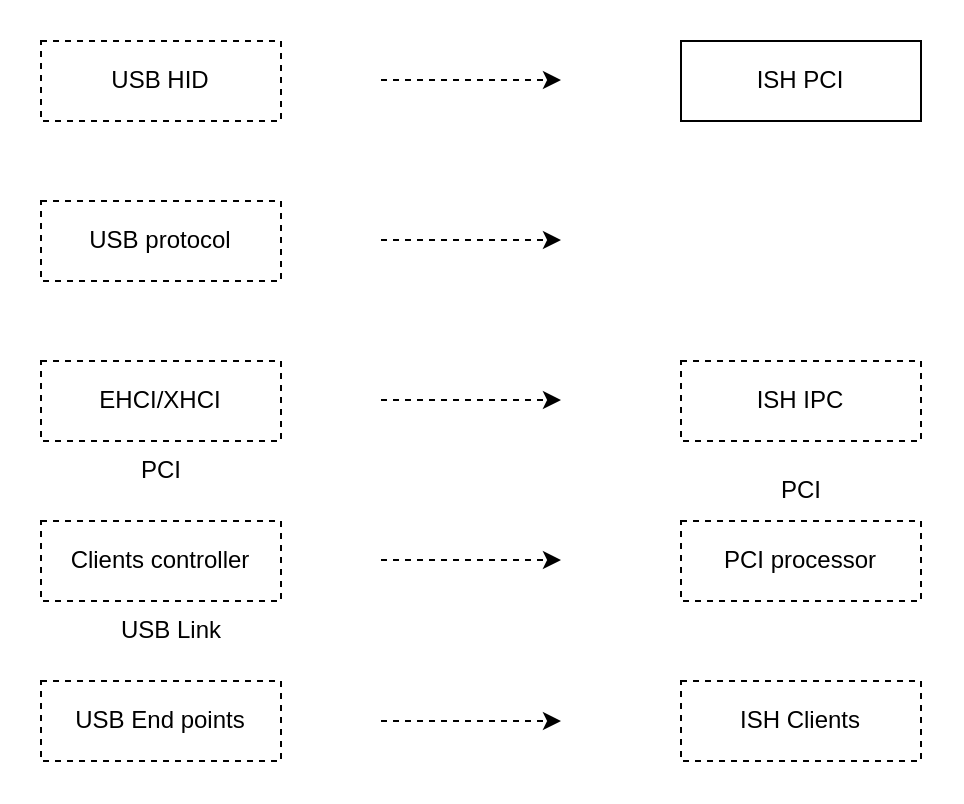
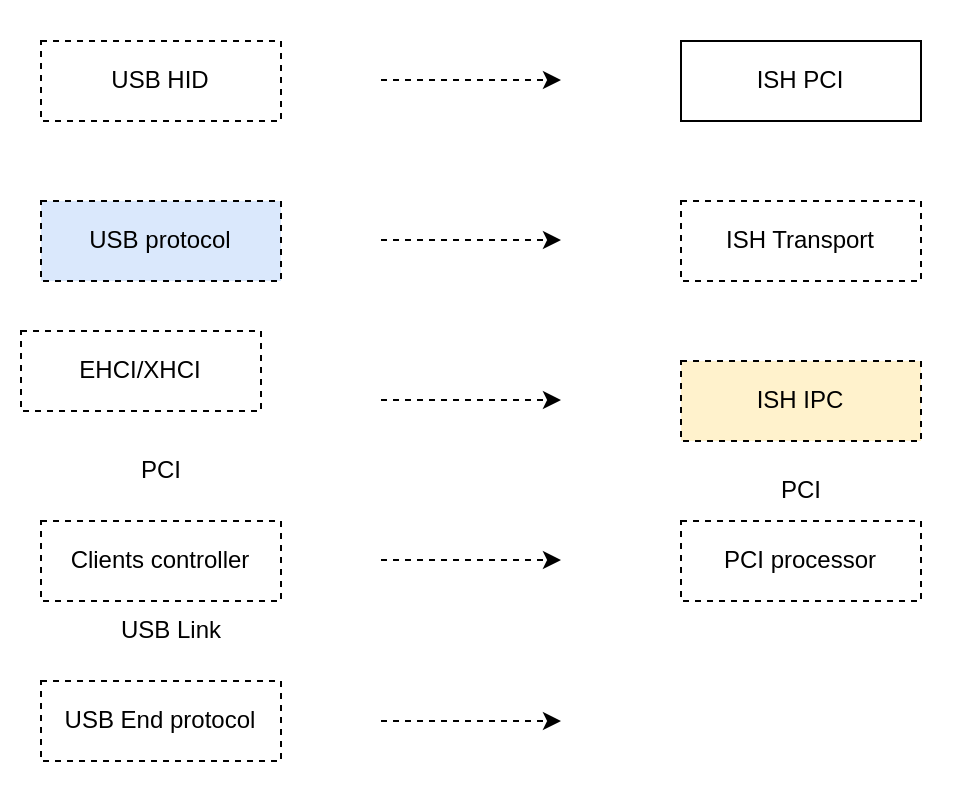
  <mxCell id="0" />
  <mxCell id="1" parent="0" />
  <mxCell id="2" value="USB HID" style="rounded=0;whiteSpace=wrap;html=1;dashed=1;" vertex="1" parent="1"><mxGeometry x="20" y="20" width="120" height="40" as="geometry" /></mxCell>
- <mxCell id="3" value="USB protocol" style="rounded=0;whiteSpace=wrap;html=1;dashed=1;" vertex="1" parent="1"><mxGeometry x="20" y="100" width="120" height="40" as="geometry" /></mxCell>
- <mxCell id="4" value="EHCI/XHCI" style="rounded=0;whiteSpace=wrap;html=1;dashed=1;" vertex="1" parent="1"><mxGeometry x="20" y="180" width="120" height="40" as="geometry" /></mxCell>
+ <mxCell id="3" value="USB protocol" style="rounded=0;whiteSpace=wrap;html=1;dashed=1;fillColor=#dae8fc;" vertex="1" parent="1"><mxGeometry x="20" y="100" width="120" height="40" as="geometry" /></mxCell>
+ <mxCell id="4" value="EHCI/XHCI" style="rounded=0;whiteSpace=wrap;html=1;dashed=1;" vertex="1" parent="1"><mxGeometry x="10" y="165" width="120" height="40" as="geometry" /></mxCell>
  <mxCell id="5" value="Clients controller" style="rounded=0;whiteSpace=wrap;html=1;dashed=1;" vertex="1" parent="1"><mxGeometry x="20" y="260" width="120" height="40" as="geometry" /></mxCell>
- <mxCell id="6" value="USB End points" style="rounded=0;whiteSpace=wrap;html=1;dashed=1;" vertex="1" parent="1"><mxGeometry x="20" y="340" width="120" height="40" as="geometry" /></mxCell>
+ <mxCell id="6" value="USB End protocol" style="rounded=0;whiteSpace=wrap;html=1;dashed=1;" vertex="1" parent="1"><mxGeometry x="20" y="340" width="120" height="40" as="geometry" /></mxCell>
  <mxCell id="7" value="ISH PCI" style="rounded=0;whiteSpace=wrap;html=1;" vertex="1" parent="1"><mxGeometry x="340" y="20" width="120" height="40" as="geometry" /></mxCell>
- <mxCell id="9" value="ISH IPC" style="rounded=0;whiteSpace=wrap;html=1;dashed=1;" vertex="1" parent="1"><mxGeometry x="340" y="180" width="120" height="40" as="geometry" /></mxCell>
+ <mxCell id="8" value="ISH Transport" style="rounded=0;whiteSpace=wrap;html=1;dashed=1;" vertex="1" parent="1"><mxGeometry x="340" y="100" width="120" height="40" as="geometry" /></mxCell>
+ <mxCell id="9" value="ISH IPC" style="rounded=0;whiteSpace=wrap;html=1;dashed=1;fillColor=#fff2cc;" vertex="1" parent="1"><mxGeometry x="340" y="180" width="120" height="40" as="geometry" /></mxCell>
  <mxCell id="10" value="PCI" style="text;html=1;align=center;verticalAlign=middle;resizable=0;points=[];autosize=1;strokeColor=none;fillColor=none;" vertex="1" parent="1"><mxGeometry x="60" y="220" width="40" height="30" as="geometry" /></mxCell>
  <mxCell id="11" value="PCI" style="text;html=1;align=center;verticalAlign=middle;resizable=0;points=[];autosize=1;strokeColor=none;fillColor=none;" vertex="1" parent="1"><mxGeometry x="380" y="230" width="40" height="30" as="geometry" /></mxCell>
  <mxCell id="12" value="PCI processor" style="rounded=0;whiteSpace=wrap;html=1;dashed=1;" vertex="1" parent="1"><mxGeometry x="340" y="260" width="120" height="40" as="geometry" /></mxCell>
- <mxCell id="13" value="ISH Clients" style="rounded=0;whiteSpace=wrap;html=1;dashed=1;" vertex="1" parent="1"><mxGeometry x="340" y="340" width="120" height="40" as="geometry" /></mxCell>
  <mxCell id="14" value="USB Link" style="text;html=1;align=center;verticalAlign=middle;resizable=0;points=[];autosize=1;strokeColor=none;fillColor=none;" vertex="1" parent="1"><mxGeometry x="50" y="300" width="70" height="30" as="geometry" /></mxCell>
  <mxCell id="15" value="" style="endArrow=classic;html=1;rounded=0;dashed=1;" edge="1" parent="1"><mxGeometry width="50" height="50" relative="1" as="geometry"><mxPoint x="190" y="39.5" as="sourcePoint" /><mxPoint x="280" y="39.5" as="targetPoint" /></mxGeometry></mxCell>
  <mxCell id="16" value="" style="endArrow=classic;html=1;rounded=0;dashed=1;" edge="1" parent="1"><mxGeometry width="50" height="50" relative="1" as="geometry"><mxPoint x="190" y="119.5" as="sourcePoint" /><mxPoint x="280" y="119.5" as="targetPoint" /></mxGeometry></mxCell>
  <mxCell id="17" value="" style="endArrow=classic;html=1;rounded=0;dashed=1;" edge="1" parent="1"><mxGeometry width="50" height="50" relative="1" as="geometry"><mxPoint x="190" y="199.5" as="sourcePoint" /><mxPoint x="280" y="199.5" as="targetPoint" /></mxGeometry></mxCell>
  <mxCell id="18" value="" style="endArrow=classic;html=1;rounded=0;dashed=1;" edge="1" parent="1"><mxGeometry width="50" height="50" relative="1" as="geometry"><mxPoint x="190" y="279.5" as="sourcePoint" /><mxPoint x="280" y="279.5" as="targetPoint" /></mxGeometry></mxCell>
  <mxCell id="19" value="" style="endArrow=classic;html=1;rounded=0;dashed=1;" edge="1" parent="1"><mxGeometry width="50" height="50" relative="1" as="geometry"><mxPoint x="190" y="360" as="sourcePoint" /><mxPoint x="280" y="360" as="targetPoint" /></mxGeometry></mxCell>
